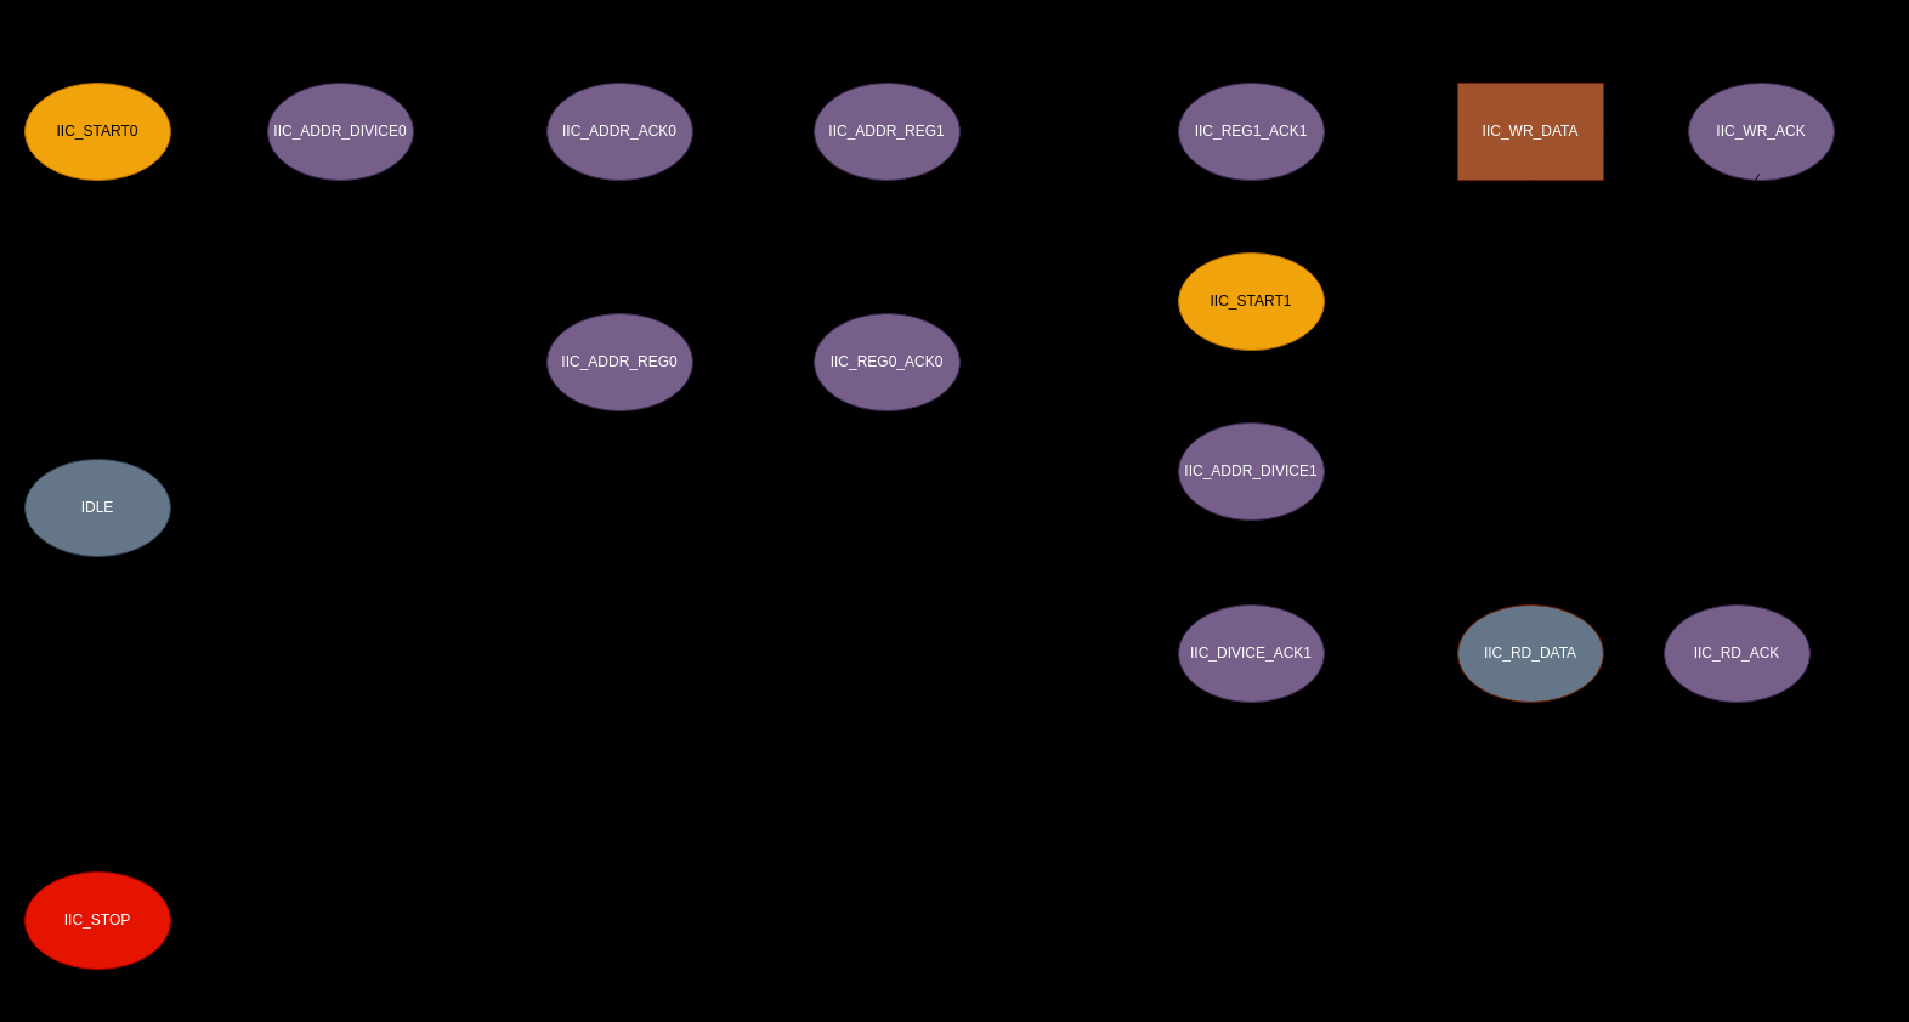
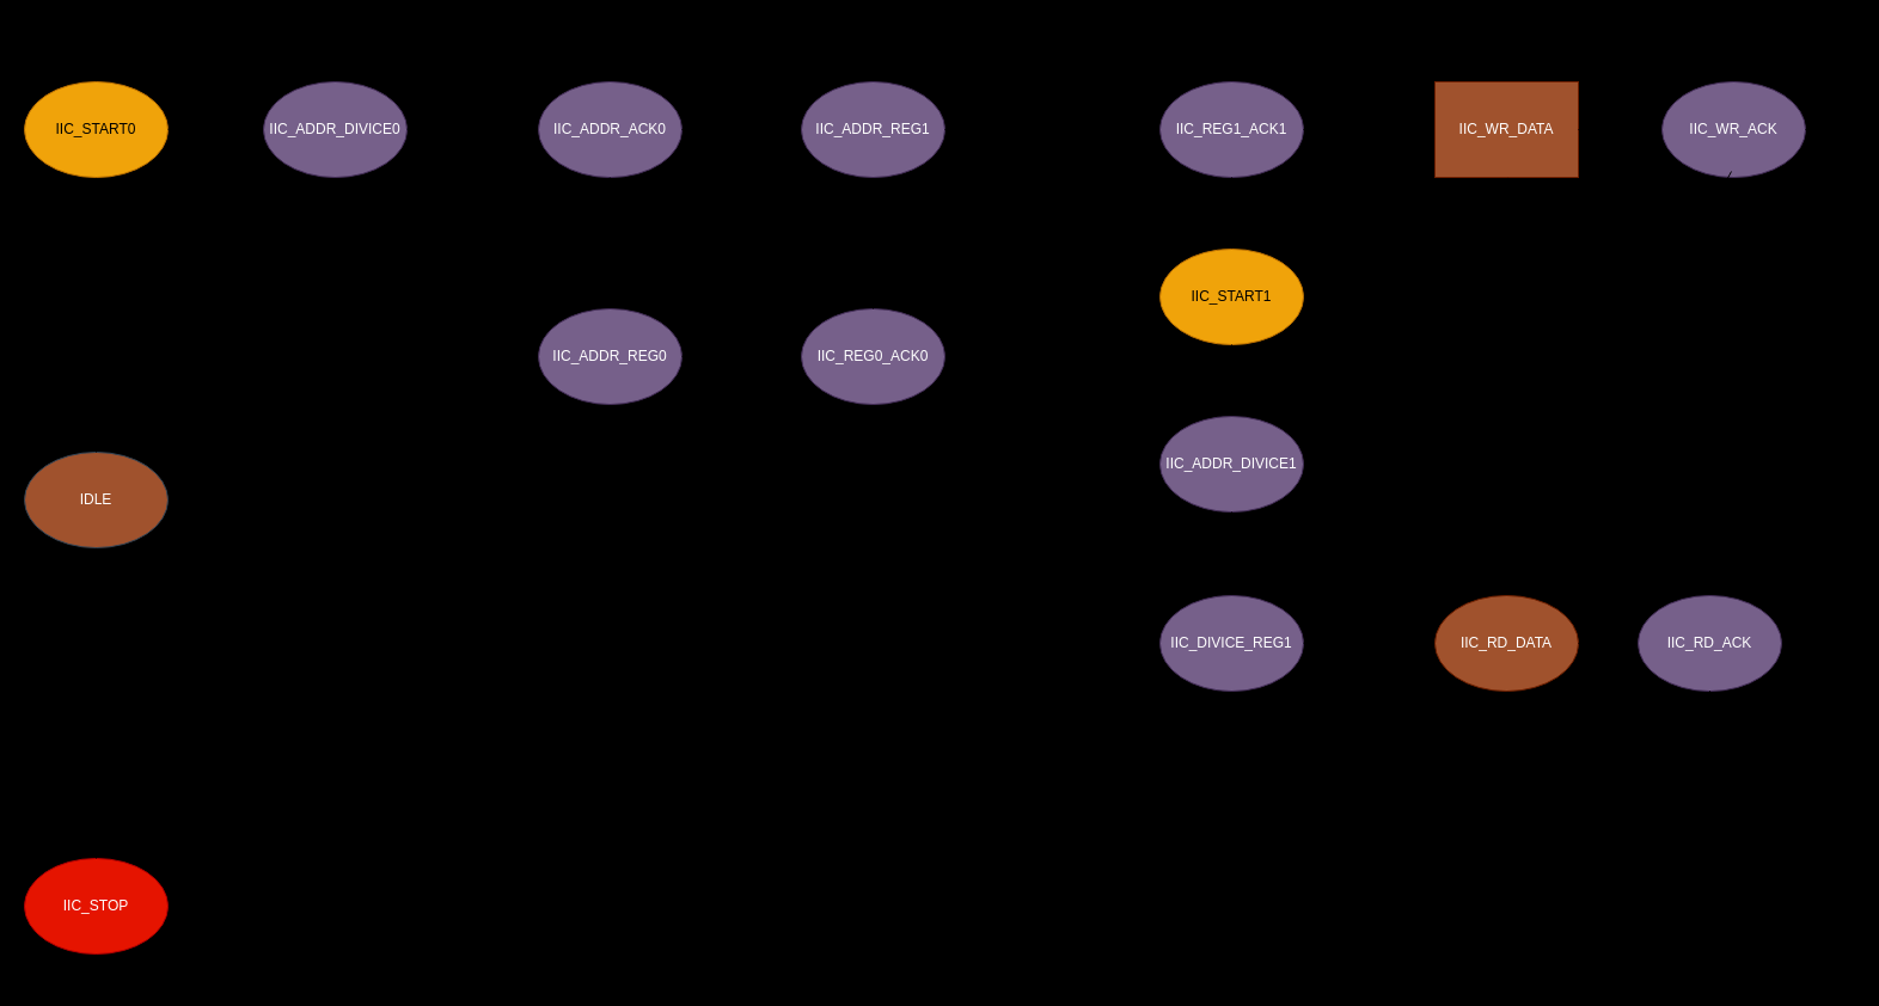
  <mxCell id="0" />
  <mxCell id="1" parent="0" />
- <mxCell id="2" value="IDLE" style="ellipse;whiteSpace=wrap;html=1;fillColor=#647687;fontColor=#ffffff;strokeColor=#314354;" parent="1" vertex="1"><mxGeometry x="20" y="378" width="120" height="80" as="geometry" /></mxCell>
+ <mxCell id="2" value="IDLE" style="ellipse;whiteSpace=wrap;html=1;fillColor=#a0522d;fontColor=#ffffff;strokeColor=#314354;" parent="1" vertex="1"><mxGeometry x="20" y="378" width="120" height="80" as="geometry" /></mxCell>
  <mxCell id="3" value="IIC_START0" style="ellipse;whiteSpace=wrap;html=1;fillColor=#f0a30a;fontColor=#000000;strokeColor=#BD7000;" parent="1" vertex="1"><mxGeometry x="20" y="68" width="120" height="80" as="geometry" /></mxCell>
  <mxCell id="4" value="IIC_ADDR_DIVICE0" style="ellipse;whiteSpace=wrap;html=1;fillColor=#76608a;fontColor=#ffffff;strokeColor=#432D57;" parent="1" vertex="1"><mxGeometry x="220" y="68" width="120" height="80" as="geometry" /></mxCell>
  <mxCell id="5" value="IIC_ADDR_ACK0" style="ellipse;whiteSpace=wrap;html=1;fillColor=#76608a;fontColor=#ffffff;strokeColor=#432D57;" parent="1" vertex="1"><mxGeometry x="450" y="68" width="120" height="80" as="geometry" /></mxCell>
  <mxCell id="6" value="IIC_ADDR_REG0" style="ellipse;whiteSpace=wrap;html=1;fillColor=#76608a;fontColor=#ffffff;strokeColor=#432D57;" parent="1" vertex="1"><mxGeometry x="450" y="258" width="120" height="80" as="geometry" /></mxCell>
  <mxCell id="7" value="IIC_REG0_ACK0" style="ellipse;whiteSpace=wrap;html=1;fillColor=#76608a;fontColor=#ffffff;strokeColor=#432D57;" parent="1" vertex="1"><mxGeometry x="670" y="258" width="120" height="80" as="geometry" /></mxCell>
  <mxCell id="8" value="IIC_ADDR_REG1" style="ellipse;whiteSpace=wrap;html=1;fillColor=#76608a;fontColor=#ffffff;strokeColor=#432D57;" parent="1" vertex="1"><mxGeometry x="670" y="68" width="120" height="80" as="geometry" /></mxCell>
  <mxCell id="9" value="IIC_REG1_ACK1" style="ellipse;whiteSpace=wrap;html=1;fillColor=#76608a;fontColor=#ffffff;strokeColor=#432D57;" parent="1" vertex="1"><mxGeometry x="970" y="68" width="120" height="80" as="geometry" /></mxCell>
  <mxCell id="10" value="IIC_START1" style="ellipse;whiteSpace=wrap;html=1;fillColor=#f0a30a;fontColor=#000000;strokeColor=#BD7000;" parent="1" vertex="1"><mxGeometry x="970" y="208" width="120" height="80" as="geometry" /></mxCell>
  <mxCell id="11" value="IIC_WR_DATA" style="whiteSpace=wrap;html=1;fillColor=#a0522d;strokeColor=#6D1F00;fontColor=#ffffff;rounded=0;" parent="1" vertex="1"><mxGeometry x="1200" y="68" width="120" height="80" as="geometry" /></mxCell>
  <mxCell id="12" value="IIC_WR_ACK" style="ellipse;whiteSpace=wrap;html=1;fillColor=#76608a;fontColor=#ffffff;strokeColor=#432D57;" parent="1" vertex="1"><mxGeometry x="1390" y="68" width="120" height="80" as="geometry" /></mxCell>
  <mxCell id="13" value="IIC_ADDR_DIVICE1" style="ellipse;whiteSpace=wrap;html=1;fillColor=#76608a;fontColor=#ffffff;strokeColor=#432D57;" parent="1" vertex="1"><mxGeometry x="970" y="348" width="120" height="80" as="geometry" /></mxCell>
- <mxCell id="14" value="IIC_DIVICE_ACK1" style="ellipse;whiteSpace=wrap;html=1;fillColor=#76608a;fontColor=#ffffff;strokeColor=#432D57;" parent="1" vertex="1"><mxGeometry x="970" y="498" width="120" height="80" as="geometry" /></mxCell>
- <mxCell id="15" value="IIC_RD_DATA" style="ellipse;whiteSpace=wrap;html=1;fillColor=#647687;strokeColor=#6D1F00;fontColor=#ffffff;" parent="1" vertex="1"><mxGeometry x="1200" y="498" width="120" height="80" as="geometry" /></mxCell>
+ <mxCell id="14" value="IIC_DIVICE_REG1" style="ellipse;whiteSpace=wrap;html=1;fillColor=#76608a;fontColor=#ffffff;strokeColor=#432D57;" parent="1" vertex="1"><mxGeometry x="970" y="498" width="120" height="80" as="geometry" /></mxCell>
+ <mxCell id="15" value="IIC_RD_DATA" style="ellipse;whiteSpace=wrap;html=1;fillColor=#a0522d;strokeColor=#6D1F00;fontColor=#ffffff;" parent="1" vertex="1"><mxGeometry x="1200" y="498" width="120" height="80" as="geometry" /></mxCell>
  <mxCell id="16" value="IIC_RD_ACK" style="ellipse;whiteSpace=wrap;html=1;fillColor=#76608a;fontColor=#ffffff;strokeColor=#432D57;" parent="1" vertex="1"><mxGeometry x="1370" y="498" width="120" height="80" as="geometry" /></mxCell>
  <mxCell id="17" value="IIC_STOP" style="ellipse;whiteSpace=wrap;html=1;fillColor=#e51400;fontColor=#ffffff;strokeColor=#B20000;" parent="1" vertex="1"><mxGeometry x="20" y="718" width="120" height="80" as="geometry" /></mxCell>
  <mxCell id="18" value="" style="endArrow=classic;html=1;entryX=0;entryY=0.5;entryDx=0;entryDy=0;" parent="1" target="4" edge="1"><mxGeometry width="50" height="50" relative="1" as="geometry"><mxPoint x="140" y="107.71" as="sourcePoint" /><mxPoint x="200" y="107.71" as="targetPoint" /><Array as="points"><mxPoint x="170" y="107.71" /><mxPoint x="180" y="107.71" /></Array></mxGeometry></mxCell>
  <mxCell id="19" value="" style="endArrow=classic;html=1;entryX=0;entryY=0.5;entryDx=0;entryDy=0;" parent="1" target="5" edge="1"><mxGeometry width="50" height="50" relative="1" as="geometry"><mxPoint x="340" y="107.64" as="sourcePoint" /><mxPoint x="400" y="107.64" as="targetPoint" /><Array as="points"><mxPoint x="370" y="107.64" /><mxPoint x="380" y="107.64" /></Array></mxGeometry></mxCell>
  <mxCell id="20" value="" style="endArrow=classic;html=1;" parent="1" target="6" edge="1"><mxGeometry width="50" height="50" relative="1" as="geometry"><mxPoint x="509.71" y="148" as="sourcePoint" /><mxPoint x="509.71" y="208.36" as="targetPoint" /><Array as="points"><mxPoint x="509.71" y="178.36" /></Array></mxGeometry></mxCell>
  <mxCell id="21" value="" style="endArrow=classic;html=1;entryX=0;entryY=0.5;entryDx=0;entryDy=0;" parent="1" target="7" edge="1"><mxGeometry width="50" height="50" relative="1" as="geometry"><mxPoint x="570" y="297.79" as="sourcePoint" /><mxPoint x="650" y="298" as="targetPoint" /><Array as="points"><mxPoint x="600" y="297.79" /><mxPoint x="610" y="297.79" /></Array></mxGeometry></mxCell>
  <mxCell id="22" value="" style="endArrow=classic;html=1;entryX=0.5;entryY=1;entryDx=0;entryDy=0;exitX=0.5;exitY=0;exitDx=0;exitDy=0;" parent="1" source="7" target="8" edge="1"><mxGeometry width="50" height="50" relative="1" as="geometry"><mxPoint x="660" y="218" as="sourcePoint" /><mxPoint x="710" y="168" as="targetPoint" /></mxGeometry></mxCell>
  <mxCell id="23" value="" style="endArrow=classic;html=1;exitX=1;exitY=0.5;exitDx=0;exitDy=0;entryX=0;entryY=0.5;entryDx=0;entryDy=0;" parent="1" source="5" target="8" edge="1"><mxGeometry width="50" height="50" relative="1" as="geometry"><mxPoint x="600" y="188" as="sourcePoint" /><mxPoint x="650" y="138" as="targetPoint" /></mxGeometry></mxCell>
  <mxCell id="24" value="" style="endArrow=classic;html=1;exitX=1;exitY=0.5;exitDx=0;exitDy=0;entryX=0;entryY=0.5;entryDx=0;entryDy=0;" parent="1" source="8" target="9" edge="1"><mxGeometry width="50" height="50" relative="1" as="geometry"><mxPoint x="800" y="198" as="sourcePoint" /><mxPoint x="850" y="148" as="targetPoint" /></mxGeometry></mxCell>
  <mxCell id="25" value="" style="endArrow=classic;html=1;exitX=0.5;exitY=1;exitDx=0;exitDy=0;entryX=0.5;entryY=0;entryDx=0;entryDy=0;" parent="1" source="9" target="10" edge="1"><mxGeometry width="50" height="50" relative="1" as="geometry"><mxPoint x="900" y="228" as="sourcePoint" /><mxPoint x="950" y="178" as="targetPoint" /></mxGeometry></mxCell>
  <mxCell id="26" value="" style="endArrow=classic;html=1;exitX=0.5;exitY=1;exitDx=0;exitDy=0;entryX=0.5;entryY=0;entryDx=0;entryDy=0;" parent="1" source="10" target="13" edge="1"><mxGeometry width="50" height="50" relative="1" as="geometry"><mxPoint x="890" y="308" as="sourcePoint" /><mxPoint x="940" y="258" as="targetPoint" /></mxGeometry></mxCell>
  <mxCell id="27" value="" style="endArrow=classic;html=1;exitX=1;exitY=0.5;exitDx=0;exitDy=0;" parent="1" source="9" target="11" edge="1"><mxGeometry width="50" height="50" relative="1" as="geometry"><mxPoint x="1190" y="248" as="sourcePoint" /><mxPoint x="1240" y="198" as="targetPoint" /></mxGeometry></mxCell>
  <mxCell id="28" value="" style="endArrow=classic;html=1;exitX=1;exitY=0.5;exitDx=0;exitDy=0;entryX=0;entryY=0.5;entryDx=0;entryDy=0;dashed=1;" parent="1" source="11" target="12" edge="1"><mxGeometry width="50" height="50" relative="1" as="geometry"><mxPoint x="1240" y="278" as="sourcePoint" /><mxPoint x="1290" y="228" as="targetPoint" /></mxGeometry></mxCell>
  <mxCell id="29" value="" style="endArrow=classic;html=1;exitX=0.5;exitY=1;exitDx=0;exitDy=0;" parent="1" source="13" edge="1"><mxGeometry width="50" height="50" relative="1" as="geometry"><mxPoint x="840" y="508" as="sourcePoint" /><mxPoint x="1030" y="498" as="targetPoint" /></mxGeometry></mxCell>
  <mxCell id="30" value="" style="endArrow=classic;html=1;entryX=0;entryY=0.5;entryDx=0;entryDy=0;" parent="1" target="15" edge="1"><mxGeometry width="50" height="50" relative="1" as="geometry"><mxPoint x="1090" y="537.76" as="sourcePoint" /><mxPoint x="1150" y="537.76" as="targetPoint" /></mxGeometry></mxCell>
  <mxCell id="31" value="" style="endArrow=classic;html=1;exitX=1;exitY=0.5;exitDx=0;exitDy=0;" parent="1" source="15" edge="1"><mxGeometry width="50" height="50" relative="1" as="geometry"><mxPoint x="650" y="388" as="sourcePoint" /><mxPoint x="1370" y="538" as="targetPoint" /></mxGeometry></mxCell>
  <mxCell id="32" value="" style="endArrow=classic;html=1;entryX=0.5;entryY=1;entryDx=0;entryDy=0;" parent="1" target="3" edge="1"><mxGeometry width="50" height="50" relative="1" as="geometry"><mxPoint x="80" y="378" as="sourcePoint" /><mxPoint x="70" y="238" as="targetPoint" /></mxGeometry></mxCell>
  <mxCell id="33" value="" style="endArrow=classic;html=1;exitX=0.5;exitY=0;exitDx=0;exitDy=0;entryX=0.5;entryY=1;entryDx=0;entryDy=0;" parent="1" source="17" target="2" edge="1"><mxGeometry width="50" height="50" relative="1" as="geometry"><mxPoint x="180" y="708" as="sourcePoint" /><mxPoint x="240" y="478" as="targetPoint" /></mxGeometry></mxCell>
  <mxCell id="34" value="" style="endArrow=classic;html=1;exitX=0.5;exitY=1;exitDx=0;exitDy=0;" parent="1" source="16" edge="1"><mxGeometry width="50" height="50" relative="1" as="geometry"><mxPoint x="1070" y="698" as="sourcePoint" /><mxPoint x="140" y="748" as="targetPoint" /><Array as="points"><mxPoint x="1430" y="748" /></Array></mxGeometry></mxCell>
  <mxCell id="35" value="" style="endArrow=classic;html=1;exitX=1;exitY=0.5;exitDx=0;exitDy=0;" parent="1" source="12" edge="1"><mxGeometry width="50" height="50" relative="1" as="geometry"><mxPoint x="1250" y="858" as="sourcePoint" /><mxPoint x="140" y="768" as="targetPoint" /><Array as="points"><mxPoint x="1550" y="108" /><mxPoint x="1550" y="428" /><mxPoint x="1550" y="768" /><mxPoint x="170" y="768" /></Array></mxGeometry></mxCell>
  <mxCell id="36" value="cnt_div == CLK_DIV - 1" style="text;html=1;align=center;verticalAlign=middle;resizable=0;points=[];autosize=1;strokeColor=none;fillColor=none;" parent="1" vertex="1"><mxGeometry x="90" y="30" width="150" height="30" as="geometry" /></mxCell>
  <mxCell id="37" value="cnt_div == CLK_DIV - 1&amp;nbsp; &amp;nbsp; &amp;nbsp; &amp;nbsp; &amp;nbsp; &amp;nbsp; &amp;nbsp; &amp;nbsp; &amp;nbsp;&amp;amp;&amp;amp;&lt;br&gt;cnt_bit == ADDR_DIVICE_WIDTH - 1" style="text;html=1;align=center;verticalAlign=middle;resizable=0;points=[];autosize=1;strokeColor=none;fillColor=none;" parent="1" vertex="1"><mxGeometry x="290" y="25" width="220" height="40" as="geometry" /></mxCell>
  <mxCell id="38" value="&amp;nbsp; &amp;nbsp;cnt_div == CLK_DIV - 1&amp;amp;&amp;amp;&amp;nbsp;&lt;br&gt;byte_number_reg == 2" style="text;html=1;align=center;verticalAlign=middle;resizable=0;points=[];autosize=1;strokeColor=none;fillColor=none;" parent="1" vertex="1"><mxGeometry x="330" y="188" width="180" height="40" as="geometry" /></mxCell>
  <mxCell id="39" value="&amp;nbsp; &amp;nbsp; &amp;nbsp; &amp;nbsp; cnt_div == CLK_DIV - 1 &amp;amp;&amp;amp;&amp;nbsp;&lt;br&gt;iic_number_reg == 1" style="text;html=1;align=center;verticalAlign=middle;resizable=0;points=[];autosize=1;strokeColor=none;fillColor=none;" parent="1" vertex="1"><mxGeometry x="535" y="20" width="200" height="40" as="geometry" /></mxCell>
  <mxCell id="40" value="cnt_div == CLK_DIV - 1&amp;nbsp; &amp;nbsp; &amp;nbsp; &amp;nbsp; &amp;nbsp; &amp;nbsp; &amp;nbsp; &amp;nbsp; &amp;nbsp;&amp;amp;&amp;amp;&lt;br&gt;cnt_bit == ADDR_DIVICE_WIDTH - 1" style="text;html=1;align=center;verticalAlign=middle;resizable=0;points=[];autosize=1;strokeColor=none;fillColor=none;" parent="1" vertex="1"><mxGeometry x="500" y="358" width="220" height="40" as="geometry" /></mxCell>
  <mxCell id="41" value="cnt_div == CLK_DIV - 1&amp;nbsp; &amp;nbsp; &amp;nbsp; &amp;nbsp; &amp;nbsp; &amp;nbsp; &amp;nbsp; &amp;nbsp; &amp;nbsp;&amp;amp;&amp;amp;&lt;br&gt;cnt_bit == ADDR_DIVICE_WIDTH - 1" style="text;html=1;align=center;verticalAlign=middle;resizable=0;points=[];autosize=1;strokeColor=none;fillColor=none;" parent="1" vertex="1"><mxGeometry x="765" y="20" width="220" height="40" as="geometry" /></mxCell>
  <mxCell id="42" value="cnt_div == CLK_DIV - 1" style="text;html=1;align=center;verticalAlign=middle;resizable=0;points=[];autosize=1;strokeColor=none;fillColor=none;" parent="1" vertex="1"><mxGeometry x="742" y="188" width="150" height="30" as="geometry" /></mxCell>
  <mxCell id="43" value="&amp;nbsp; &amp;nbsp; &amp;nbsp; &amp;nbsp; &amp;nbsp; &amp;nbsp; &amp;nbsp; &amp;nbsp; &amp;nbsp; &amp;nbsp; &amp;nbsp;cnt_div == CLK_DIV - 1 &amp;amp;&amp;amp;&amp;nbsp;&lt;br&gt;iic_mode == 0" style="text;html=1;align=center;verticalAlign=middle;resizable=0;points=[];autosize=1;strokeColor=none;fillColor=none;" parent="1" vertex="1"><mxGeometry x="985" y="20" width="240" height="40" as="geometry" /></mxCell>
  <mxCell id="44" value="cnt_div == CLK_DIV - 1&amp;nbsp; &amp;nbsp; &amp;amp;&amp;amp;&lt;br&gt;cnt_bit == DATA_WIDTH - 1" style="text;html=1;align=center;verticalAlign=middle;resizable=0;points=[];autosize=1;strokeColor=none;fillColor=none;" parent="1" vertex="1"><mxGeometry x="1250" y="20" width="180" height="40" as="geometry" /></mxCell>
  <mxCell id="45" value="cnt_div == CLK_DIV - 1" style="text;html=1;align=center;verticalAlign=middle;resizable=0;points=[];autosize=1;strokeColor=none;fillColor=none;" parent="1" vertex="1"><mxGeometry x="1050" y="308" width="150" height="30" as="geometry" /></mxCell>
  <mxCell id="46" value="cnt_div == CLK_DIV - 1&amp;nbsp; &amp;nbsp; &amp;nbsp; &amp;nbsp; &amp;nbsp; &amp;nbsp; &amp;nbsp; &amp;nbsp; &amp;nbsp;&amp;amp;&amp;amp;&lt;br&gt;cnt_bit == ADDR_DIVICE_WIDTH - 1" style="text;html=1;align=center;verticalAlign=middle;resizable=0;points=[];autosize=1;strokeColor=none;fillColor=none;" parent="1" vertex="1"><mxGeometry x="800" y="448" width="220" height="40" as="geometry" /></mxCell>
  <mxCell id="47" value="cnt_div == CLK_DIV - 1" style="text;html=1;align=center;verticalAlign=middle;resizable=0;points=[];autosize=1;strokeColor=none;fillColor=none;" parent="1" vertex="1"><mxGeometry x="1060" y="468" width="150" height="30" as="geometry" /></mxCell>
  <mxCell id="48" value="cnt_div == CLK_DIV - 1&amp;nbsp; &amp;nbsp; &amp;amp;&amp;amp;&lt;br&gt;cnt_bit == DATA_WIDTH - 1" style="text;html=1;align=center;verticalAlign=middle;resizable=0;points=[];autosize=1;strokeColor=none;fillColor=none;" parent="1" vertex="1"><mxGeometry x="1260" y="456" width="180" height="40" as="geometry" /></mxCell>
  <mxCell id="49" value="cnt_div == CLK_DIV - 1&amp;nbsp; &amp;nbsp; &amp;amp;&amp;amp;&lt;br&gt;cnt_bit == DATA_WIDTH - 1" style="text;html=1;align=center;verticalAlign=middle;resizable=0;points=[];autosize=1;strokeColor=none;fillColor=none;" parent="1" vertex="1"><mxGeometry x="1243" y="692" width="180" height="40" as="geometry" /></mxCell>
  <mxCell id="50" value="cnt_div == CLK_DIV - 1&amp;nbsp; &amp;nbsp; &amp;amp;&amp;amp;&lt;br&gt;cnt_bit == DATA_WIDTH - 1" style="text;html=1;align=center;verticalAlign=middle;resizable=0;points=[];autosize=1;strokeColor=none;fillColor=none;" parent="1" vertex="1"><mxGeometry x="1250" y="780" width="180" height="40" as="geometry" /></mxCell>
  <mxCell id="51" value="cnt_div == CLK_DIV - 1" style="text;html=1;align=center;verticalAlign=middle;resizable=0;points=[];autosize=1;strokeColor=none;fillColor=none;" parent="1" vertex="1"><mxGeometry x="90" y="578" width="150" height="30" as="geometry" /></mxCell>
  <mxCell id="52" value="req" style="text;html=1;align=center;verticalAlign=middle;resizable=0;points=[];autosize=1;strokeColor=none;fillColor=none;" parent="1" vertex="1"><mxGeometry x="90" y="268" width="40" height="30" as="geometry" /></mxCell>
  <mxCell id="53" value="" style="curved=1;endArrow=classic;html=1;entryX=0.5;entryY=1;entryDx=0;entryDy=0;exitX=0.5;exitY=1;exitDx=0;exitDy=0;" parent="1" source="16" target="15" edge="1"><mxGeometry width="50" height="50" relative="1" as="geometry"><mxPoint x="1301" y="648" as="sourcePoint" /><mxPoint x="1351" y="598" as="targetPoint" /><Array as="points"><mxPoint x="1404" y="622" /><mxPoint x="1301" y="623" /></Array></mxGeometry></mxCell>
  <mxCell id="54" value="" style="curved=1;endArrow=classic;html=1;entryX=0.5;entryY=1;entryDx=0;entryDy=0;" parent="1" target="11" edge="1"><mxGeometry width="50" height="50" relative="1" as="geometry"><mxPoint x="1448" y="143" as="sourcePoint" /><mxPoint x="1280" y="150" as="targetPoint" /><Array as="points"><mxPoint x="1424" y="194" /><mxPoint x="1311" y="200" /></Array></mxGeometry></mxCell>
